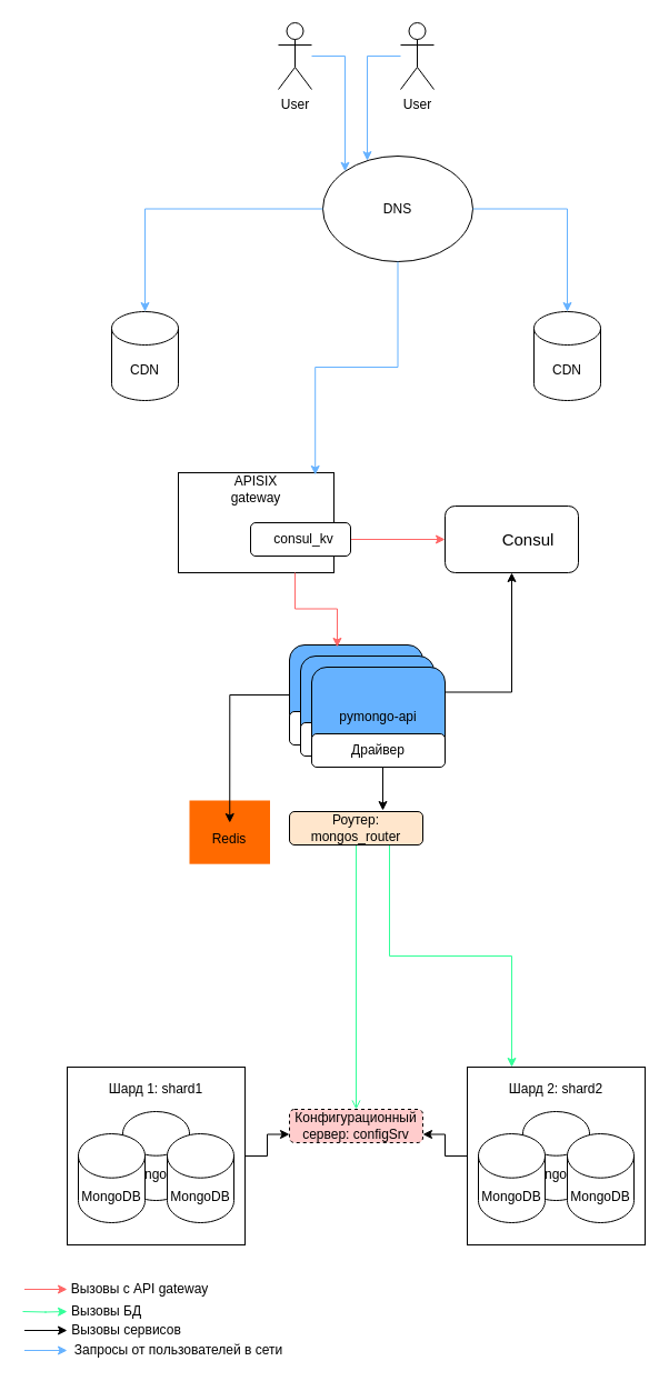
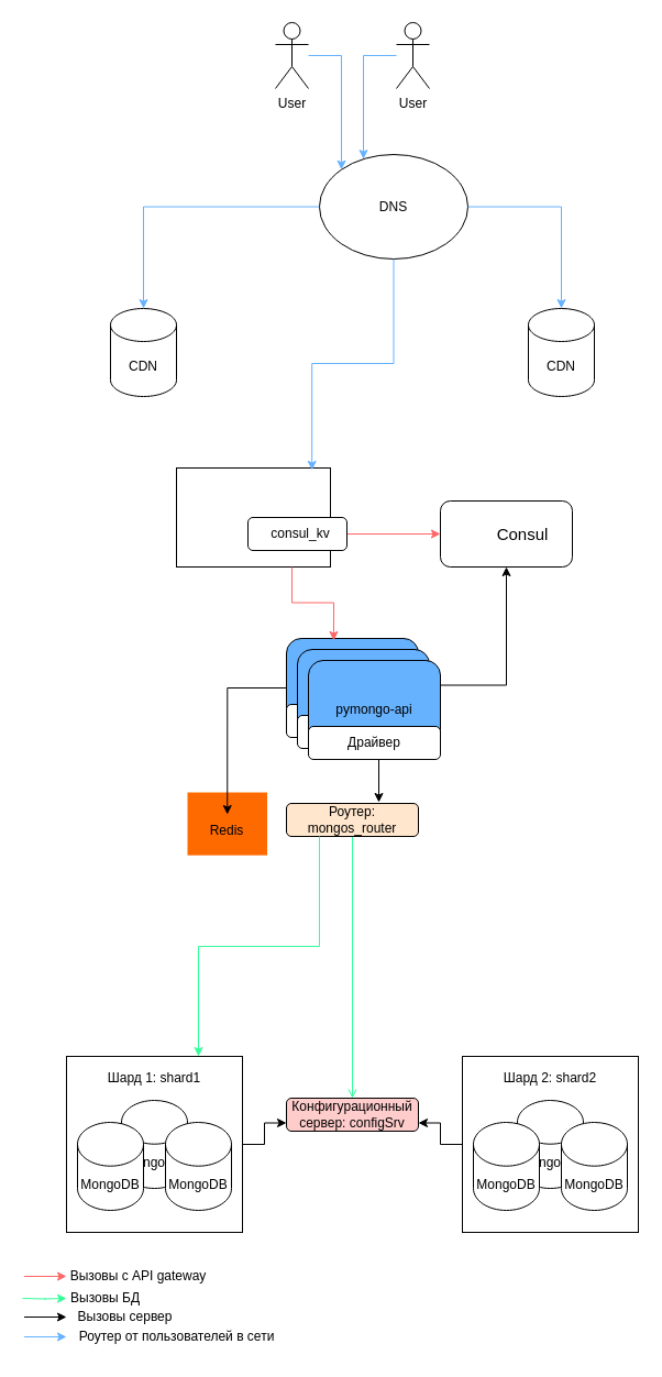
  <mxCell id="0" />
  <mxCell id="1" parent="0" />
  <mxCell id="2" style="edgeStyle=orthogonalEdgeStyle;rounded=0;orthogonalLoop=1;jettySize=auto;html=1;exitX=0.5;exitY=1;exitDx=0;exitDy=0;entryX=0.5;entryY=0;entryDx=0;entryDy=0;strokeColor=#33FF99;endArrow=open;" parent="1" source="4" target="5" edge="1"><mxGeometry relative="1" as="geometry" /></mxCell>
- <mxCell id="3" style="edgeStyle=orthogonalEdgeStyle;rounded=0;orthogonalLoop=1;jettySize=auto;html=1;exitX=0.75;exitY=1;exitDx=0;exitDy=0;entryX=0.25;entryY=0;entryDx=0;entryDy=0;strokeColor=#33FF99;" parent="1" source="4" target="14" edge="1"><mxGeometry relative="1" as="geometry" /></mxCell>
  <mxCell id="4" value="Роутер: mongos_router" style="rounded=1;whiteSpace=wrap;html=1;fillColor=#ffe6cc;" parent="1" vertex="1"><mxGeometry x="260" y="730" width="120" height="30" as="geometry" /></mxCell>
- <mxCell id="5" value="Конфигурационный сервер: configSrv" style="rounded=1;whiteSpace=wrap;html=1;fillColor=#FFCCCC;dashed=1;" parent="1" vertex="1"><mxGeometry x="260" y="998" width="120" height="30" as="geometry" /></mxCell>
+ <mxCell id="5" value="Конфигурационный сервер: configSrv" style="rounded=1;whiteSpace=wrap;html=1;fillColor=#FFCCCC;" parent="1" vertex="1"><mxGeometry x="260" y="998" width="120" height="30" as="geometry" /></mxCell>
  <mxCell id="6" value="" style="group" parent="1" vertex="1" connectable="0"><mxGeometry x="60" y="960" width="160" height="160" as="geometry" /></mxCell>
  <mxCell id="7" value="" style="whiteSpace=wrap;html=1;aspect=fixed;" parent="6" vertex="1"><mxGeometry width="160" height="160" as="geometry" /></mxCell>
  <mxCell id="8" value="MongoDB" style="shape=cylinder3;whiteSpace=wrap;html=1;boundedLbl=1;backgroundOutline=1;size=19.857;" parent="6" vertex="1"><mxGeometry x="50" y="40" width="60" height="80" as="geometry" /></mxCell>
  <mxCell id="9" value="Шард 1: shard1" style="text;html=1;align=center;verticalAlign=middle;whiteSpace=wrap;rounded=0;" parent="6" vertex="1"><mxGeometry width="160" height="40" as="geometry" /></mxCell>
  <mxCell id="10" value="MongoDB" style="shape=cylinder3;whiteSpace=wrap;html=1;boundedLbl=1;backgroundOutline=1;size=19.857;" parent="6" vertex="1"><mxGeometry x="90" y="60" width="60" height="80" as="geometry" /></mxCell>
  <mxCell id="11" value="MongoDB" style="shape=cylinder3;whiteSpace=wrap;html=1;boundedLbl=1;backgroundOutline=1;size=19.857;" parent="6" vertex="1"><mxGeometry x="10" y="60" width="60" height="80" as="geometry" /></mxCell>
  <mxCell id="12" value="" style="group" parent="1" vertex="1" connectable="0"><mxGeometry x="420" y="960" width="160" height="160" as="geometry" /></mxCell>
  <mxCell id="13" value="" style="whiteSpace=wrap;html=1;aspect=fixed;" parent="12" vertex="1"><mxGeometry width="160" height="160" as="geometry" /></mxCell>
  <mxCell id="14" value="Шард 2: shard2" style="text;html=1;align=center;verticalAlign=middle;whiteSpace=wrap;rounded=0;" parent="12" vertex="1"><mxGeometry width="160" height="40" as="geometry" /></mxCell>
  <mxCell id="15" value="MongoDB" style="shape=cylinder3;whiteSpace=wrap;html=1;boundedLbl=1;backgroundOutline=1;size=19.857;" parent="12" vertex="1"><mxGeometry x="50" y="40" width="60" height="80" as="geometry" /></mxCell>
  <mxCell id="16" value="MongoDB" style="shape=cylinder3;whiteSpace=wrap;html=1;boundedLbl=1;backgroundOutline=1;size=19.857;" parent="12" vertex="1"><mxGeometry x="90" y="60" width="60" height="80" as="geometry" /></mxCell>
  <mxCell id="17" value="MongoDB" style="shape=cylinder3;whiteSpace=wrap;html=1;boundedLbl=1;backgroundOutline=1;size=19.857;" parent="12" vertex="1"><mxGeometry x="10" y="60" width="60" height="80" as="geometry" /></mxCell>
  <mxCell id="18" value="" style="group" parent="1" vertex="1" connectable="0"><mxGeometry x="260" y="580" width="120" height="90" as="geometry" /></mxCell>
  <mxCell id="19" value="pymongo-api" style="rounded=1;whiteSpace=wrap;html=1;fillColor=#66B2FF;" parent="18" vertex="1"><mxGeometry width="120" height="90" as="geometry" /></mxCell>
  <mxCell id="20" value="Драйвер" style="rounded=1;whiteSpace=wrap;html=1;" parent="18" vertex="1"><mxGeometry y="60" width="120" height="30" as="geometry" /></mxCell>
  <mxCell id="21" style="edgeStyle=orthogonalEdgeStyle;rounded=0;orthogonalLoop=1;jettySize=auto;html=1;exitX=1;exitY=0.5;exitDx=0;exitDy=0;entryX=0;entryY=0.75;entryDx=0;entryDy=0;" parent="1" source="7" target="5" edge="1"><mxGeometry relative="1" as="geometry" /></mxCell>
  <mxCell id="22" style="edgeStyle=orthogonalEdgeStyle;rounded=0;orthogonalLoop=1;jettySize=auto;html=1;exitX=0;exitY=0.5;exitDx=0;exitDy=0;entryX=1;entryY=0.75;entryDx=0;entryDy=0;" parent="1" source="13" target="5" edge="1"><mxGeometry relative="1" as="geometry" /></mxCell>
+ <mxCell id="23" style="edgeStyle=orthogonalEdgeStyle;rounded=0;orthogonalLoop=1;jettySize=auto;html=1;exitX=0.25;exitY=1;exitDx=0;exitDy=0;entryX=0.75;entryY=0;entryDx=0;entryDy=0;strokeColor=#33FF99;" parent="1" source="4" target="9" edge="1"><mxGeometry relative="1" as="geometry" /></mxCell>
  <mxCell id="24" value="" style="group" parent="1" vertex="1" connectable="0"><mxGeometry x="170" y="720" width="72.5" height="57.17" as="geometry" /></mxCell>
  <mxCell id="25" value="" style="points=[];aspect=fixed;html=1;align=center;shadow=0;dashed=0;fillColor=#FF6A00;strokeColor=none;shape=mxgraph.alibaba_cloud.redis_kvstore;" parent="24" vertex="1"><mxGeometry width="72.5" height="57.17" as="geometry" /></mxCell>
  <mxCell id="26" value="Redis" style="text;html=1;align=center;verticalAlign=middle;whiteSpace=wrap;rounded=0;" parent="24" vertex="1"><mxGeometry x="6.25" y="20" width="60" height="30" as="geometry" /></mxCell>
  <mxCell id="27" value="" style="group;fontStyle=0" vertex="1" connectable="0" parent="1"><mxGeometry x="270" y="590" width="120" height="90" as="geometry" /></mxCell>
  <mxCell id="28" value="pymongo-api" style="rounded=1;whiteSpace=wrap;html=1;fillColor=#66B2FF;" vertex="1" parent="27"><mxGeometry width="120" height="90" as="geometry" /></mxCell>
  <mxCell id="29" value="Драйвер" style="rounded=1;whiteSpace=wrap;html=1;" vertex="1" parent="27"><mxGeometry y="60" width="120" height="30" as="geometry" /></mxCell>
  <mxCell id="30" value="" style="group;fontStyle=1" vertex="1" connectable="0" parent="1"><mxGeometry x="280" y="600" width="120" height="90" as="geometry" /></mxCell>
  <mxCell id="31" value="pymongo-api" style="rounded=1;whiteSpace=wrap;html=1;fillColor=#66B2FF;" vertex="1" parent="30"><mxGeometry width="120" height="90" as="geometry" /></mxCell>
  <mxCell id="32" value="Драйвер" style="rounded=1;whiteSpace=wrap;html=1;" vertex="1" parent="30"><mxGeometry y="60" width="120" height="30" as="geometry" /></mxCell>
  <mxCell id="33" style="edgeStyle=orthogonalEdgeStyle;rounded=0;orthogonalLoop=1;jettySize=auto;html=1;exitX=0;exitY=0.5;exitDx=0;exitDy=0;entryX=0.5;entryY=0;entryDx=0;entryDy=0;" edge="1" parent="1" source="19" target="26"><mxGeometry relative="1" as="geometry" /></mxCell>
  <mxCell id="34" style="edgeStyle=orthogonalEdgeStyle;rounded=0;orthogonalLoop=1;jettySize=auto;html=1;exitX=0.5;exitY=1;exitDx=0;exitDy=0;entryX=0.7;entryY=-0.033;entryDx=0;entryDy=0;entryPerimeter=0;" edge="1" parent="1" source="32" target="4"><mxGeometry relative="1" as="geometry" /></mxCell>
  <mxCell id="35" value="" style="group" vertex="1" connectable="0" parent="1"><mxGeometry x="400" y="455" width="120" height="60" as="geometry" /></mxCell>
  <mxCell id="36" value="" style="rounded=1;whiteSpace=wrap;html=1;" vertex="1" parent="35"><mxGeometry width="120" height="60" as="geometry" /></mxCell>
  <mxCell id="37" value="&lt;font style=&quot;font-size: 15px;&quot;&gt;Consul&lt;/font&gt;" style="text;html=1;align=center;verticalAlign=middle;whiteSpace=wrap;rounded=0;" vertex="1" parent="35"><mxGeometry x="40" y="10" width="70" height="40" as="geometry" /></mxCell>
  <mxCell id="38" style="edgeStyle=orthogonalEdgeStyle;rounded=0;orthogonalLoop=1;jettySize=auto;html=1;exitX=1;exitY=0.5;exitDx=0;exitDy=0;strokeColor=#FF6666;" edge="1" parent="1" source="41" target="36"><mxGeometry relative="1" as="geometry" /></mxCell>
  <mxCell id="39" value="" style="rounded=0;whiteSpace=wrap;html=1;movable=1;resizable=1;rotatable=1;deletable=1;editable=1;locked=0;connectable=1;container=0;" vertex="1" parent="1"><mxGeometry x="160" y="425" width="140" height="90" as="geometry" /></mxCell>
- <mxCell id="40" value="APISIX gateway" style="text;html=1;align=center;verticalAlign=middle;whiteSpace=wrap;rounded=0;movable=1;resizable=1;rotatable=1;deletable=1;editable=1;locked=0;connectable=1;container=0;" vertex="1" parent="1"><mxGeometry x="200" y="425" width="60" height="30" as="geometry" /></mxCell>
  <mxCell id="41" value="" style="rounded=1;whiteSpace=wrap;html=1;movable=1;resizable=1;rotatable=1;deletable=1;editable=1;locked=0;connectable=1;container=0;" vertex="1" parent="1"><mxGeometry x="225" y="470" width="90" height="30" as="geometry" /></mxCell>
  <mxCell id="42" value="consul_kv" style="text;html=1;align=center;verticalAlign=middle;whiteSpace=wrap;rounded=0;movable=1;resizable=1;rotatable=1;deletable=1;editable=1;locked=0;connectable=1;container=0;" vertex="1" parent="1"><mxGeometry x="242.5" y="470" width="60" height="30" as="geometry" /></mxCell>
  <mxCell id="43" style="edgeStyle=orthogonalEdgeStyle;rounded=0;orthogonalLoop=1;jettySize=auto;html=1;exitX=0.75;exitY=1;exitDx=0;exitDy=0;entryX=0.358;entryY=0.022;entryDx=0;entryDy=0;entryPerimeter=0;strokeColor=#FF6666;" edge="1" parent="1" source="39" target="19"><mxGeometry relative="1" as="geometry" /></mxCell>
  <mxCell id="44" style="edgeStyle=orthogonalEdgeStyle;rounded=0;orthogonalLoop=1;jettySize=auto;html=1;exitX=1;exitY=0.25;exitDx=0;exitDy=0;entryX=0.5;entryY=1;entryDx=0;entryDy=0;" edge="1" parent="1" source="31" target="36"><mxGeometry relative="1" as="geometry" /></mxCell>
  <mxCell id="45" style="edgeStyle=orthogonalEdgeStyle;rounded=0;orthogonalLoop=1;jettySize=auto;html=1;exitX=0.75;exitY=1;exitDx=0;exitDy=0;strokeColor=#FF6666;" edge="1" parent="1"><mxGeometry relative="1" as="geometry"><mxPoint x="21.5" y="1160" as="sourcePoint" /><mxPoint x="60" y="1160" as="targetPoint" /></mxGeometry></mxCell>
  <mxCell id="46" value="Вызовы с API gateway" style="text;html=1;align=center;verticalAlign=middle;resizable=0;points=[];autosize=1;strokeColor=none;fillColor=none;" vertex="1" parent="1"><mxGeometry x="50" y="1145" width="150" height="30" as="geometry" /></mxCell>
  <mxCell id="47" style="edgeStyle=orthogonalEdgeStyle;rounded=0;orthogonalLoop=1;jettySize=auto;html=1;strokeColor=#33FF99;" edge="1" parent="1"><mxGeometry relative="1" as="geometry"><mxPoint x="20" y="1180" as="sourcePoint" /><mxPoint x="60" y="1180" as="targetPoint" /></mxGeometry></mxCell>
  <mxCell id="48" value="Вызовы БД" style="text;html=1;align=center;verticalAlign=middle;resizable=0;points=[];autosize=1;strokeColor=none;fillColor=none;" vertex="1" parent="1"><mxGeometry x="50" y="1165" width="90" height="30" as="geometry" /></mxCell>
  <mxCell id="49" style="edgeStyle=orthogonalEdgeStyle;rounded=0;orthogonalLoop=1;jettySize=auto;html=1;exitX=0.75;exitY=1;exitDx=0;exitDy=0;strokeColor=#000000;" edge="1" parent="1"><mxGeometry relative="1" as="geometry"><mxPoint x="21.5" y="1197" as="sourcePoint" /><mxPoint x="60" y="1197" as="targetPoint" /></mxGeometry></mxCell>
- <mxCell id="50" value="Вызовы сервисов" style="text;html=1;align=center;verticalAlign=middle;resizable=0;points=[];autosize=1;strokeColor=none;fillColor=none;" vertex="1" parent="1"><mxGeometry x="53" y="1182" width="120" height="30" as="geometry" /></mxCell>
+ <mxCell id="50" value="Вызовы сервер" style="text;html=1;align=center;verticalAlign=middle;resizable=0;points=[];autosize=1;strokeColor=none;fillColor=none;" vertex="1" parent="1"><mxGeometry x="53" y="1182" width="120" height="30" as="geometry" /></mxCell>
  <mxCell id="51" value="DNS" style="ellipse;whiteSpace=wrap;html=1;aspect=fixed;" vertex="1" parent="1"><mxGeometry x="290" y="140" width="135" height="95" as="geometry" /></mxCell>
  <mxCell id="52" value="" style="edgeStyle=orthogonalEdgeStyle;rounded=0;orthogonalLoop=1;jettySize=auto;html=1;strokeColor=#66B2FF;" edge="1" parent="1" source="53" target="51"><mxGeometry relative="1" as="geometry"><Array as="points"><mxPoint x="310" y="50" /></Array></mxGeometry></mxCell>
  <mxCell id="53" value="User" style="shape=umlActor;verticalLabelPosition=bottom;verticalAlign=top;html=1;outlineConnect=0;" vertex="1" parent="1"><mxGeometry x="250" y="20" width="30" height="60" as="geometry" /></mxCell>
  <mxCell id="54" value="" style="edgeStyle=orthogonalEdgeStyle;rounded=0;orthogonalLoop=1;jettySize=auto;html=1;strokeColor=#66B2FF;" edge="1" parent="1" source="55" target="51"><mxGeometry relative="1" as="geometry"><Array as="points"><mxPoint x="330" y="50" /></Array></mxGeometry></mxCell>
  <mxCell id="55" value="User&lt;div&gt;&lt;br&gt;&lt;/div&gt;" style="shape=umlActor;verticalLabelPosition=bottom;verticalAlign=top;html=1;outlineConnect=0;" vertex="1" parent="1"><mxGeometry x="360" y="20" width="30" height="60" as="geometry" /></mxCell>
  <mxCell id="56" value="CDN" style="shape=cylinder3;whiteSpace=wrap;html=1;boundedLbl=1;backgroundOutline=1;size=15;" vertex="1" parent="1"><mxGeometry x="100" y="280" width="60" height="80" as="geometry" /></mxCell>
  <mxCell id="57" value="CDN" style="shape=cylinder3;whiteSpace=wrap;html=1;boundedLbl=1;backgroundOutline=1;size=15;" vertex="1" parent="1"><mxGeometry x="480" y="280" width="60" height="80" as="geometry" /></mxCell>
  <mxCell id="58" style="edgeStyle=orthogonalEdgeStyle;rounded=0;orthogonalLoop=1;jettySize=auto;html=1;exitX=0;exitY=0.5;exitDx=0;exitDy=0;entryX=0.5;entryY=0;entryDx=0;entryDy=0;entryPerimeter=0;strokeColor=#66B2FF;" edge="1" parent="1" source="51" target="56"><mxGeometry relative="1" as="geometry" /></mxCell>
  <mxCell id="59" style="edgeStyle=orthogonalEdgeStyle;rounded=0;orthogonalLoop=1;jettySize=auto;html=1;exitX=1;exitY=0.5;exitDx=0;exitDy=0;entryX=0.5;entryY=0;entryDx=0;entryDy=0;entryPerimeter=0;strokeColor=#66B2FF;" edge="1" parent="1" source="51" target="57"><mxGeometry relative="1" as="geometry" /></mxCell>
  <mxCell id="60" style="edgeStyle=orthogonalEdgeStyle;rounded=0;orthogonalLoop=1;jettySize=auto;html=1;exitX=0.5;exitY=1;exitDx=0;exitDy=0;entryX=0.88;entryY=0.022;entryDx=0;entryDy=0;entryPerimeter=0;strokeColor=#66B2FF;" edge="1" parent="1" source="51" target="39"><mxGeometry relative="1" as="geometry" /></mxCell>
  <mxCell id="61" style="edgeStyle=orthogonalEdgeStyle;rounded=0;orthogonalLoop=1;jettySize=auto;html=1;exitX=1;exitY=0.5;exitDx=0;exitDy=0;strokeColor=#66B2FF;" edge="1" parent="1"><mxGeometry relative="1" as="geometry"><mxPoint x="21.47" y="1215" as="sourcePoint" /><mxPoint x="60" y="1215" as="targetPoint" /></mxGeometry></mxCell>
- <mxCell id="62" value="Запросы от пользователей в сети" style="text;html=1;align=center;verticalAlign=middle;resizable=0;points=[];autosize=1;strokeColor=none;fillColor=none;" vertex="1" parent="1"><mxGeometry x="50" y="1200" width="220" height="30" as="geometry" /></mxCell>
+ <mxCell id="62" value="Роутер от пользователей в сети" style="text;html=1;align=center;verticalAlign=middle;resizable=0;points=[];autosize=1;strokeColor=none;fillColor=none;" vertex="1" parent="1"><mxGeometry x="50" y="1200" width="220" height="30" as="geometry" /></mxCell>
